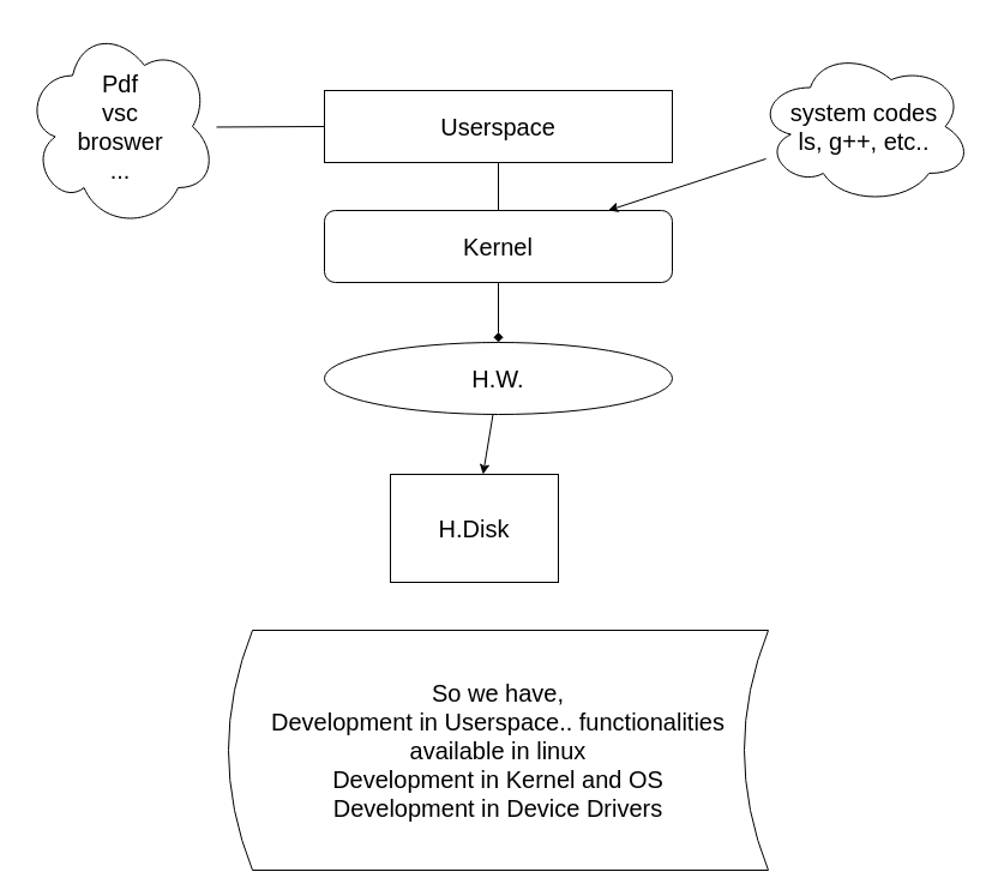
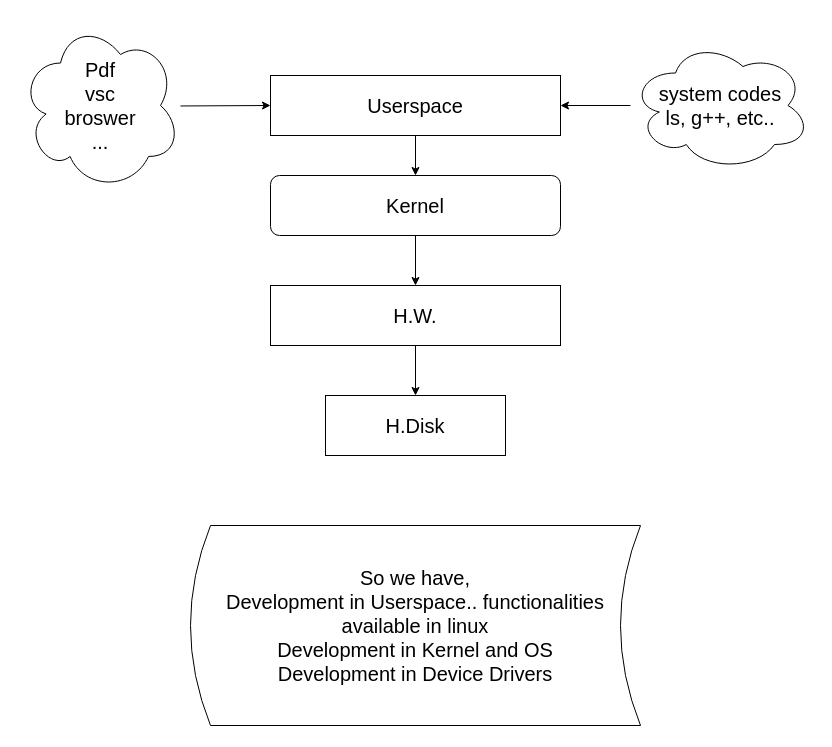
  <mxCell id="0" />
  <mxCell id="1" parent="0" />
- <mxCell id="2" value="" style="edgeStyle=none;html=1;fontSize=20;endArrow=none;" edge="1" parent="1" source="3" target="5"><mxGeometry relative="1" as="geometry" /></mxCell>
+ <mxCell id="2" value="" style="edgeStyle=none;html=1;fontSize=20;" edge="1" parent="1" source="3" target="5"><mxGeometry relative="1" as="geometry" /></mxCell>
  <mxCell id="3" value="&lt;font style=&quot;font-size: 20px;&quot;&gt;Userspace&lt;/font&gt;" style="rounded=0;whiteSpace=wrap;html=1;" vertex="1" parent="1"><mxGeometry x="270" y="75" width="290" height="60" as="geometry" /></mxCell>
- <mxCell id="4" value="" style="edgeStyle=none;html=1;fontSize=20;endArrow=diamond;" edge="1" parent="1" source="5" target="7"><mxGeometry relative="1" as="geometry" /></mxCell>
+ <mxCell id="4" value="" style="edgeStyle=none;html=1;fontSize=20;" edge="1" parent="1" source="5" target="7"><mxGeometry relative="1" as="geometry" /></mxCell>
  <mxCell id="5" value="&lt;font style=&quot;font-size: 20px;&quot;&gt;Kernel&lt;/font&gt;" style="whiteSpace=wrap;html=1;rounded=1;" vertex="1" parent="1"><mxGeometry x="270" y="175" width="290" height="60" as="geometry" /></mxCell>
  <mxCell id="6" value="" style="edgeStyle=none;html=1;fontSize=20;" edge="1" parent="1" source="7" target="8"><mxGeometry relative="1" as="geometry" /></mxCell>
- <mxCell id="7" value="&lt;font style=&quot;font-size: 20px;&quot;&gt;H.W.&lt;/font&gt;" style="ellipse;whiteSpace=wrap;html=1;" vertex="1" parent="1"><mxGeometry x="270" y="285" width="290" height="60" as="geometry" /></mxCell>
- <mxCell id="8" value="&lt;font style=&quot;font-size: 20px;&quot;&gt;H.Disk&lt;br&gt;&lt;/font&gt;" style="rounded=0;whiteSpace=wrap;html=1;" vertex="1" parent="1"><mxGeometry x="325" y="395" width="140" height="90" as="geometry" /></mxCell>
- <mxCell id="9" value="" style="edgeStyle=none;html=1;fontSize=20;endArrow=none;" edge="1" parent="1" source="10" target="3"><mxGeometry relative="1" as="geometry" /></mxCell>
+ <mxCell id="7" value="&lt;font style=&quot;font-size: 20px;&quot;&gt;H.W.&lt;/font&gt;" style="rounded=0;whiteSpace=wrap;html=1;" vertex="1" parent="1"><mxGeometry x="270" y="285" width="290" height="60" as="geometry" /></mxCell>
+ <mxCell id="8" value="&lt;font style=&quot;font-size: 20px;&quot;&gt;H.Disk&lt;br&gt;&lt;/font&gt;" style="rounded=0;whiteSpace=wrap;html=1;" vertex="1" parent="1"><mxGeometry x="325" y="395" width="180" height="60" as="geometry" /></mxCell>
+ <mxCell id="9" value="" style="edgeStyle=none;html=1;fontSize=20;" edge="1" parent="1" source="10" target="3"><mxGeometry relative="1" as="geometry" /></mxCell>
  <mxCell id="10" value="Pdf&lt;br&gt;vsc&lt;br&gt;broswer&lt;br&gt;..." style="ellipse;shape=cloud;whiteSpace=wrap;html=1;fontSize=20;" vertex="1" parent="1"><mxGeometry x="20" y="20" width="160" height="170" as="geometry" /></mxCell>
- <mxCell id="11" value="" style="edgeStyle=none;html=1;fontSize=20;" edge="1" parent="1" source="12" target="5"><mxGeometry relative="1" as="geometry" /></mxCell>
+ <mxCell id="11" value="" style="edgeStyle=none;html=1;fontSize=20;" edge="1" parent="1" source="12" target="3"><mxGeometry relative="1" as="geometry" /></mxCell>
  <mxCell id="12" value="system codes&lt;br&gt;ls, g++, etc.." style="ellipse;shape=cloud;whiteSpace=wrap;html=1;fontSize=20;" vertex="1" parent="1"><mxGeometry x="630" y="40" width="180" height="130" as="geometry" /></mxCell>
  <mxCell id="13" value="So we have,&lt;br&gt;Development in Userspace.. functionalities available in linux&lt;br&gt;Development in Kernel and OS&lt;br&gt;Development in Device Drivers" style="shape=dataStorage;whiteSpace=wrap;html=1;fixedSize=1;fontSize=20;" vertex="1" parent="1"><mxGeometry x="190" y="525" width="450" height="200" as="geometry" /></mxCell>
